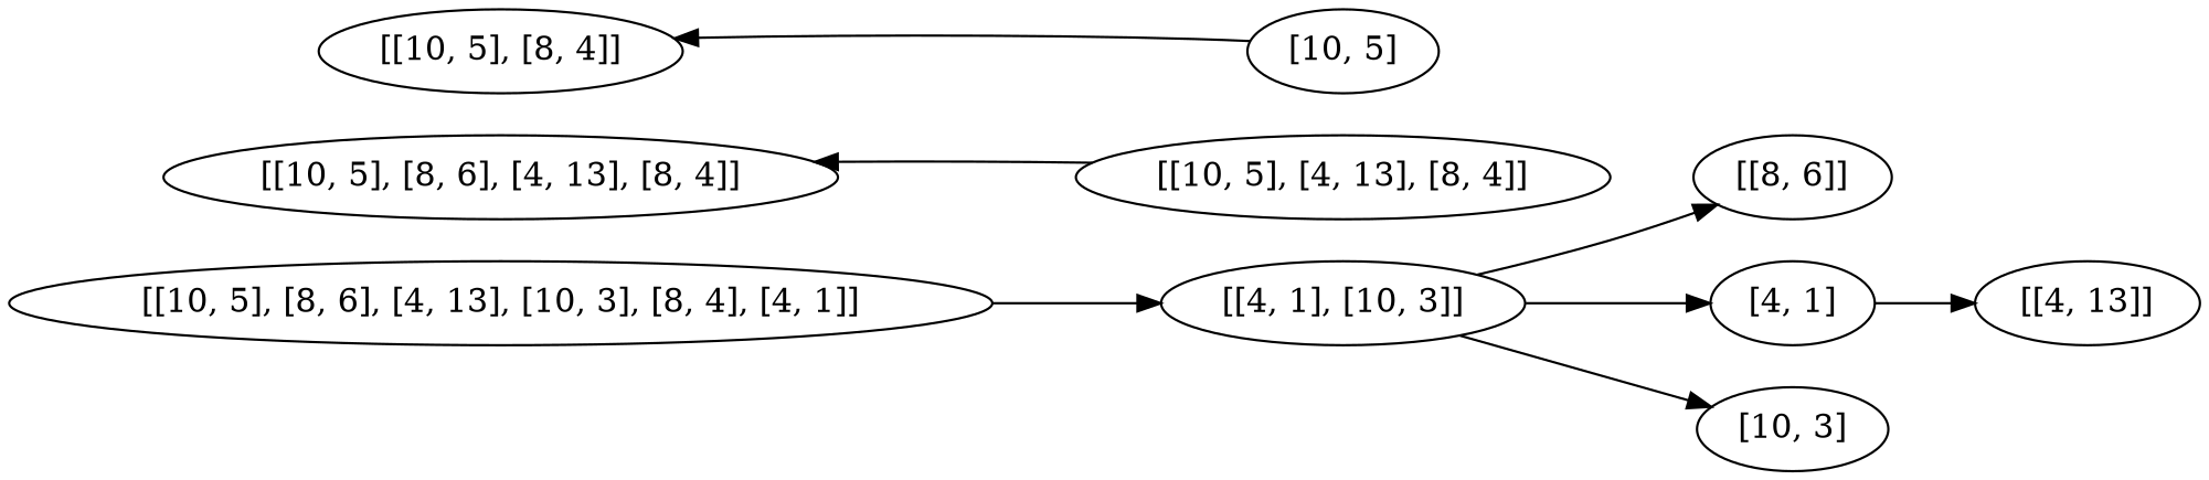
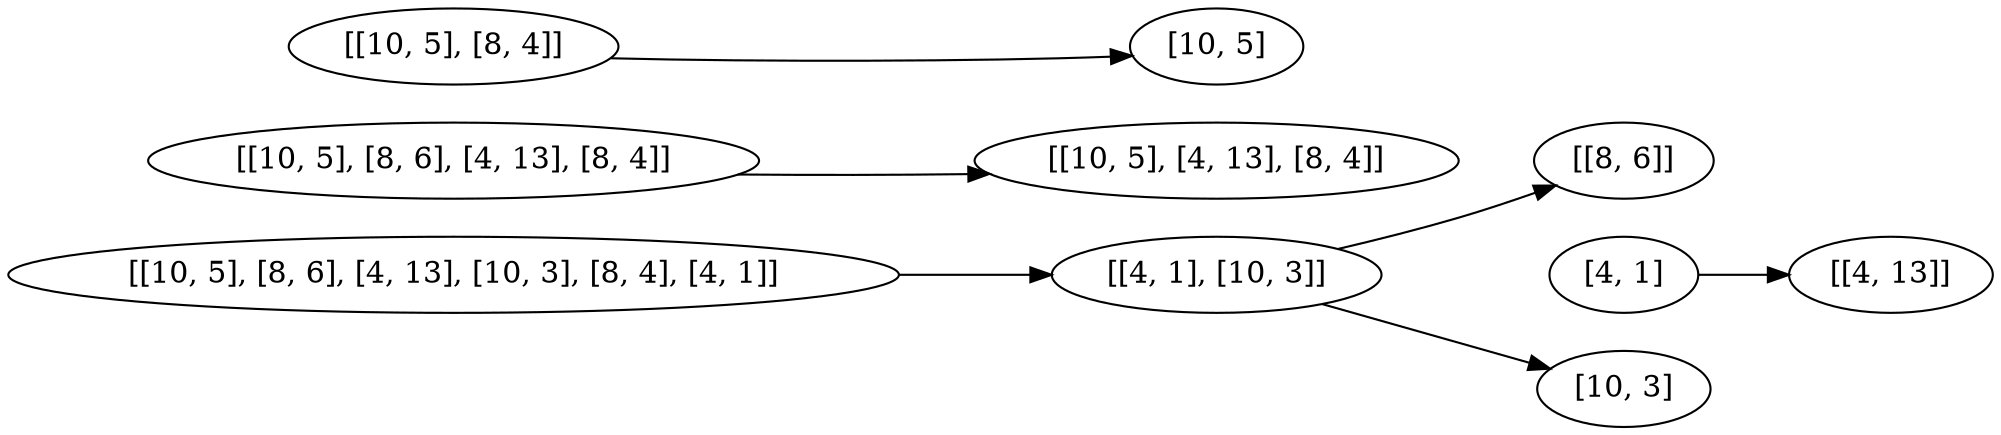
  digraph {
    rankdir=LR
    "[[10, 5], [8, 6], [4, 13], [10, 3], [8, 4], [4, 1]]"
    "[[4, 1], [10, 3]]"
    "[[10, 5], [8, 6], [4, 13], [8, 4]]"
    "[[10, 5], [4, 13], [8, 4]]"
    "[[8, 6]]"
    "[4, 1]"
    "[10, 3]"
    "[[4, 13]]"
    "[[10, 5], [8, 4]]"
    "[10, 5]"
    "[[10, 5], [8, 6], [4, 13], [10, 3], [8, 4], [4, 1]]" -> "[[4, 1], [10, 3]]"
    "[[4, 1], [10, 3]]" -> "[[8, 6]]"
-   "[[4, 1], [10, 3]]" -> "[4, 1]"
    "[[4, 1], [10, 3]]" -> "[10, 3]"
-   "[[10, 5], [4, 13], [8, 4]]" -> "[[10, 5], [8, 6], [4, 13], [8, 4]]"
+   "[[10, 5], [8, 6], [4, 13], [8, 4]]" -> "[[10, 5], [4, 13], [8, 4]]"
    "[4, 1]" -> "[[4, 13]]"
-   "[10, 5]" -> "[[10, 5], [8, 4]]"
+   "[[10, 5], [8, 4]]" -> "[10, 5]"
  }
